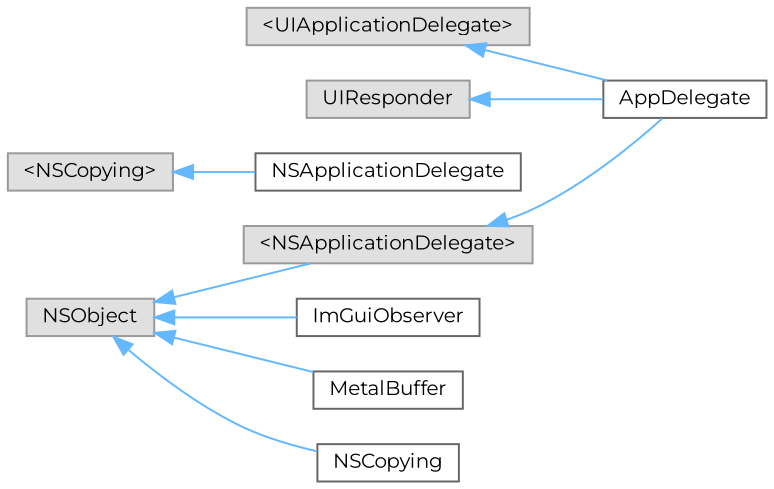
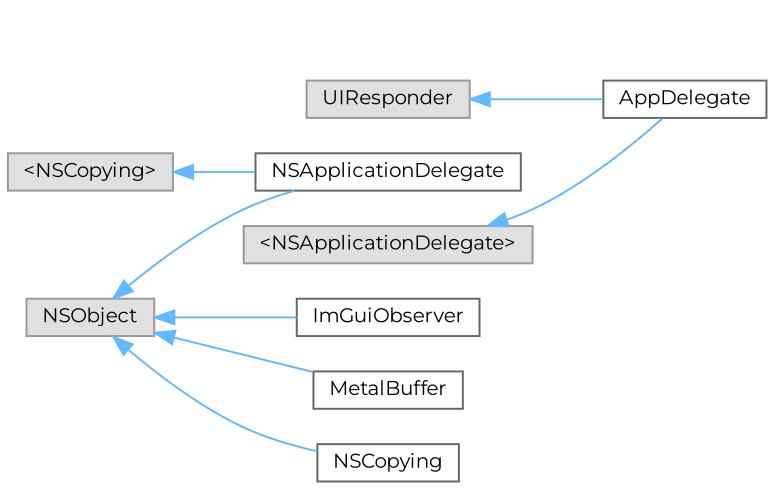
  digraph {
    fontname=Montserrat
    rankdir=LR
    node [color=grey60 fillcolor="#E0E0E0" fontname=Montserrat fontsize=10 shape=box style=filled]
    edge [color=steelblue1 dir=back fontname=Montserrat fontsize=10 labelfontname=Helvetica labelfontsize=10 style=solid]
    n1 [height=0.2 label="\<NSApplicationDelegate\>" width=0.4]
    n2 [color=grey40 fillcolor=white height=0.2 label=AppDelegate width=0.4]
    n3 [height=0.2 label="\<NSCopying\>" width=0.4]
    n4 [color=grey40 fillcolor=white height=0.2 label=NSApplicationDelegate width=0.4]
    n5 [height=0.2 label=NSObject width=0.4]
    n6 [color=grey40 fillcolor=white height=0.2 label=ImGuiObserver width=0.4]
    n7 [color=grey40 fillcolor=white height=0.2 label=MetalBuffer width=0.4]
    n8 [color=grey40 fillcolor=white height=0.2 label=NSCopying width=0.4]
-   n9 [height=0.2 label="\<UIApplicationDelegate\>" width=0.4]
    n10 [height=0.2 label=UIResponder width=0.4]
    n1 -> n2
    n3 -> n4
-   n5 -> n1
+   n5 -> n4
    n5 -> n6
    n5 -> n7
    n5 -> n8
-   n9 -> n2
    n10 -> n2
  }
